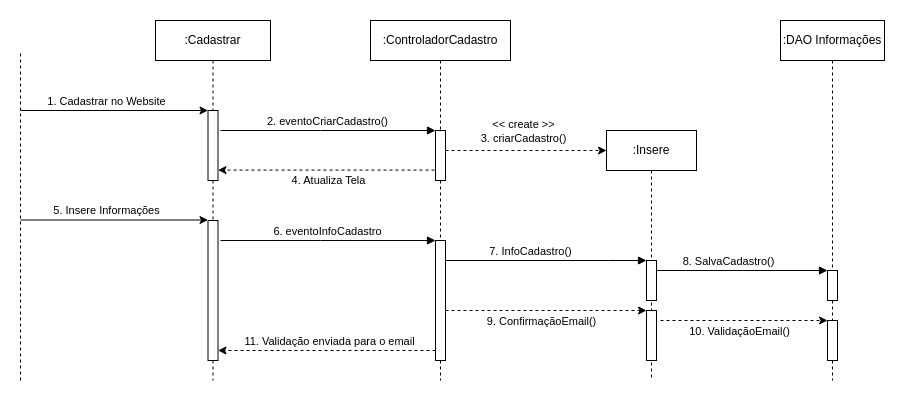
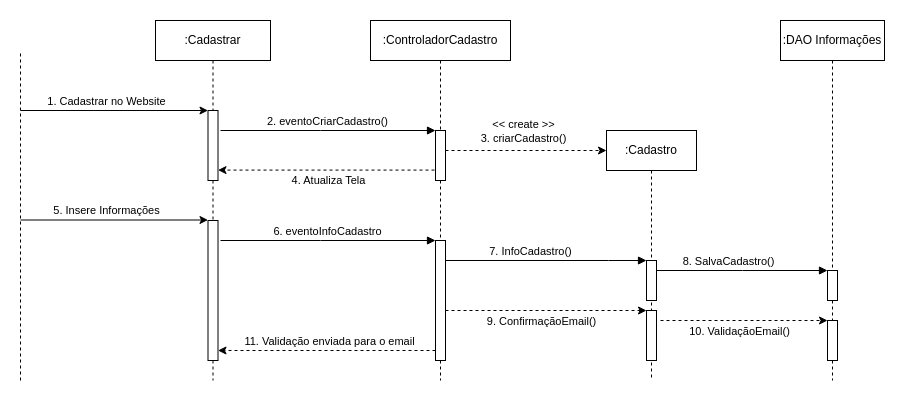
  <mxCell id="0" />
  <mxCell id="1" parent="0" />
  <mxCell id="2" value=":Cadastrar" style="shape=umlLifeline;perimeter=lifelinePerimeter;whiteSpace=wrap;html=1;container=0;dropTarget=0;collapsible=0;recursiveResize=0;outlineConnect=0;portConstraint=eastwest;newEdgeStyle={&quot;edgeStyle&quot;:&quot;elbowEdgeStyle&quot;,&quot;elbow&quot;:&quot;vertical&quot;,&quot;curved&quot;:0,&quot;rounded&quot;:0};" parent="1" vertex="1"><mxGeometry x="155" y="20" width="115" height="360" as="geometry" /></mxCell>
  <mxCell id="3" value="" style="html=1;points=[];perimeter=orthogonalPerimeter;outlineConnect=0;targetShapes=umlLifeline;portConstraint=eastwest;newEdgeStyle={&quot;edgeStyle&quot;:&quot;elbowEdgeStyle&quot;,&quot;elbow&quot;:&quot;vertical&quot;,&quot;curved&quot;:0,&quot;rounded&quot;:0};" parent="2" vertex="1"><mxGeometry x="52.5" y="90" width="10" height="70" as="geometry" /></mxCell>
  <mxCell id="4" value="" style="html=1;points=[];perimeter=orthogonalPerimeter;outlineConnect=0;targetShapes=umlLifeline;portConstraint=eastwest;newEdgeStyle={&quot;edgeStyle&quot;:&quot;elbowEdgeStyle&quot;,&quot;elbow&quot;:&quot;vertical&quot;,&quot;curved&quot;:0,&quot;rounded&quot;:0};" parent="2" vertex="1"><mxGeometry x="52.5" y="200" width="10" height="140" as="geometry" /></mxCell>
  <mxCell id="5" value=":ControladorCadastro" style="shape=umlLifeline;perimeter=lifelinePerimeter;whiteSpace=wrap;html=1;container=0;dropTarget=0;collapsible=0;recursiveResize=0;outlineConnect=0;portConstraint=eastwest;newEdgeStyle={&quot;edgeStyle&quot;:&quot;elbowEdgeStyle&quot;,&quot;elbow&quot;:&quot;vertical&quot;,&quot;curved&quot;:0,&quot;rounded&quot;:0};" parent="1" vertex="1"><mxGeometry x="370" y="20" width="140" height="360" as="geometry" /></mxCell>
  <mxCell id="6" value="" style="html=1;points=[];perimeter=orthogonalPerimeter;outlineConnect=0;targetShapes=umlLifeline;portConstraint=eastwest;newEdgeStyle={&quot;edgeStyle&quot;:&quot;elbowEdgeStyle&quot;,&quot;elbow&quot;:&quot;vertical&quot;,&quot;curved&quot;:0,&quot;rounded&quot;:0};" parent="5" vertex="1"><mxGeometry x="65" y="110" width="10" height="50" as="geometry" /></mxCell>
  <mxCell id="7" value="" style="html=1;points=[];perimeter=orthogonalPerimeter;outlineConnect=0;targetShapes=umlLifeline;portConstraint=eastwest;newEdgeStyle={&quot;edgeStyle&quot;:&quot;elbowEdgeStyle&quot;,&quot;elbow&quot;:&quot;vertical&quot;,&quot;curved&quot;:0,&quot;rounded&quot;:0};" parent="5" vertex="1"><mxGeometry x="65" y="220" width="10" height="120" as="geometry" /></mxCell>
  <mxCell id="8" value="2. eventoCriarCadastro()" style="html=1;verticalAlign=bottom;endArrow=block;edgeStyle=elbowEdgeStyle;elbow=vertical;curved=0;rounded=0;" parent="1" edge="1"><mxGeometry x="-0.009" relative="1" as="geometry"><mxPoint x="220" y="130" as="sourcePoint" /><Array as="points"><mxPoint x="320" y="130" /></Array><mxPoint x="435" y="130" as="targetPoint" /><mxPoint as="offset" /></mxGeometry></mxCell>
  <mxCell id="9" value="" style="endArrow=none;dashed=1;html=1;rounded=0;" parent="1" edge="1"><mxGeometry width="50" height="50" relative="1" as="geometry"><mxPoint x="20" y="380" as="sourcePoint" /><mxPoint x="20" y="50" as="targetPoint" /></mxGeometry></mxCell>
  <mxCell id="10" value="" style="endArrow=classic;html=1;rounded=0;" parent="1" edge="1"><mxGeometry width="50" height="50" relative="1" as="geometry"><mxPoint x="20" y="110" as="sourcePoint" /><mxPoint x="207.5" y="110" as="targetPoint" /></mxGeometry></mxCell>
  <mxCell id="11" value="1. Cadastrar no Website" style="edgeLabel;html=1;align=center;verticalAlign=middle;resizable=0;points=[];" parent="10" vertex="1" connectable="0"><mxGeometry x="-0.093" y="-1" relative="1" as="geometry"><mxPoint y="-11" as="offset" /></mxGeometry></mxCell>
- <mxCell id="12" value=":Insere" style="shape=umlLifeline;perimeter=lifelinePerimeter;whiteSpace=wrap;html=1;container=0;dropTarget=0;collapsible=0;recursiveResize=0;outlineConnect=0;portConstraint=eastwest;newEdgeStyle={&quot;edgeStyle&quot;:&quot;elbowEdgeStyle&quot;,&quot;elbow&quot;:&quot;vertical&quot;,&quot;curved&quot;:0,&quot;rounded&quot;:0};" parent="1" vertex="1"><mxGeometry x="606" y="130" width="90" height="250" as="geometry" /></mxCell>
+ <mxCell id="12" value=":Cadastro" style="shape=umlLifeline;perimeter=lifelinePerimeter;whiteSpace=wrap;html=1;container=0;dropTarget=0;collapsible=0;recursiveResize=0;outlineConnect=0;portConstraint=eastwest;newEdgeStyle={&quot;edgeStyle&quot;:&quot;elbowEdgeStyle&quot;,&quot;elbow&quot;:&quot;vertical&quot;,&quot;curved&quot;:0,&quot;rounded&quot;:0};" parent="1" vertex="1"><mxGeometry x="606" y="130" width="90" height="250" as="geometry" /></mxCell>
  <mxCell id="13" value="" style="html=1;points=[];perimeter=orthogonalPerimeter;outlineConnect=0;targetShapes=umlLifeline;portConstraint=eastwest;newEdgeStyle={&quot;edgeStyle&quot;:&quot;elbowEdgeStyle&quot;,&quot;elbow&quot;:&quot;vertical&quot;,&quot;curved&quot;:0,&quot;rounded&quot;:0};" parent="12" vertex="1"><mxGeometry x="40" y="130" width="10" height="40" as="geometry" /></mxCell>
  <mxCell id="14" value="" style="html=1;points=[];perimeter=orthogonalPerimeter;outlineConnect=0;targetShapes=umlLifeline;portConstraint=eastwest;newEdgeStyle={&quot;edgeStyle&quot;:&quot;elbowEdgeStyle&quot;,&quot;elbow&quot;:&quot;vertical&quot;,&quot;curved&quot;:0,&quot;rounded&quot;:0};" parent="12" vertex="1"><mxGeometry x="40" y="180" width="10" height="50" as="geometry" /></mxCell>
  <mxCell id="15" value="" style="endArrow=classic;html=1;rounded=0;dashed=1;entryX=0.044;entryY=0.067;entryDx=0;entryDy=0;entryPerimeter=0;" parent="1" source="6" edge="1"><mxGeometry width="50" height="50" relative="1" as="geometry"><mxPoint x="460" y="150" as="sourcePoint" /><mxPoint x="606" y="150" as="targetPoint" /></mxGeometry></mxCell>
  <mxCell id="16" value="&lt;div&gt;&amp;lt;&amp;lt; create &amp;gt;&amp;gt;&lt;/div&gt;3. criarCadastro()" style="edgeLabel;html=1;align=center;verticalAlign=middle;resizable=0;points=[];" parent="15" vertex="1" connectable="0"><mxGeometry x="-0.025" y="-3" relative="1" as="geometry"><mxPoint x="-1" y="-23" as="offset" /></mxGeometry></mxCell>
  <mxCell id="17" value="" style="endArrow=classic;html=1;rounded=0;dashed=1;" parent="1" target="3" edge="1"><mxGeometry width="50" height="50" relative="1" as="geometry"><mxPoint x="434" y="169.58" as="sourcePoint" /><mxPoint x="220" y="170" as="targetPoint" /></mxGeometry></mxCell>
  <mxCell id="18" value="4. Atualiza Tela" style="edgeLabel;html=1;align=center;verticalAlign=middle;resizable=0;points=[];" parent="17" vertex="1" connectable="0"><mxGeometry x="-0.025" y="-3" relative="1" as="geometry"><mxPoint x="-1" y="13" as="offset" /></mxGeometry></mxCell>
  <mxCell id="19" value="" style="endArrow=classic;html=1;rounded=0;" parent="1" edge="1"><mxGeometry width="50" height="50" relative="1" as="geometry"><mxPoint x="20" y="219.5" as="sourcePoint" /><mxPoint x="207.5" y="219.5" as="targetPoint" /></mxGeometry></mxCell>
  <mxCell id="20" value="5. Insere Informações" style="edgeLabel;html=1;align=center;verticalAlign=middle;resizable=0;points=[];" parent="19" vertex="1" connectable="0"><mxGeometry x="-0.093" y="-1" relative="1" as="geometry"><mxPoint y="-11" as="offset" /></mxGeometry></mxCell>
  <mxCell id="21" value="6. eventoInfoCadastro" style="html=1;verticalAlign=bottom;endArrow=block;edgeStyle=elbowEdgeStyle;elbow=vertical;curved=0;rounded=0;" parent="1" edge="1"><mxGeometry x="-0.009" relative="1" as="geometry"><mxPoint x="220" y="240" as="sourcePoint" /><Array as="points"><mxPoint x="320" y="240" /></Array><mxPoint x="435" y="240" as="targetPoint" /><mxPoint as="offset" /></mxGeometry></mxCell>
  <mxCell id="22" value="7. InfoCadastro()" style="html=1;verticalAlign=bottom;endArrow=block;edgeStyle=elbowEdgeStyle;elbow=vertical;curved=0;rounded=0;" parent="1" source="7" target="13" edge="1"><mxGeometry x="-0.159" relative="1" as="geometry"><mxPoint x="443" y="260" as="sourcePoint" /><Array as="points"><mxPoint x="608" y="260" /></Array><mxPoint x="620" y="260" as="targetPoint" /><mxPoint as="offset" /></mxGeometry></mxCell>
  <mxCell id="23" value="" style="endArrow=classic;html=1;rounded=0;dashed=1;" parent="1" edge="1"><mxGeometry width="50" height="50" relative="1" as="geometry"><mxPoint x="435" y="350" as="sourcePoint" /><mxPoint x="217.5" y="350" as="targetPoint" /></mxGeometry></mxCell>
  <mxCell id="24" value="11. Validação enviada para o email" style="edgeLabel;html=1;align=center;verticalAlign=middle;resizable=0;points=[];" parent="23" vertex="1" connectable="0"><mxGeometry x="-0.025" y="-3" relative="1" as="geometry"><mxPoint x="-1" y="-7" as="offset" /></mxGeometry></mxCell>
  <mxCell id="25" value="" style="endArrow=classic;html=1;rounded=0;dashed=1;" parent="1" target="14" edge="1"><mxGeometry width="50" height="50" relative="1" as="geometry"><mxPoint x="445" y="310" as="sourcePoint" /><mxPoint x="620" y="310" as="targetPoint" /></mxGeometry></mxCell>
  <mxCell id="26" value="9. ConfirmaçãoEmail()" style="edgeLabel;html=1;align=center;verticalAlign=middle;resizable=0;points=[];" parent="25" vertex="1" connectable="0"><mxGeometry x="-0.025" y="-3" relative="1" as="geometry"><mxPoint x="-3" y="7" as="offset" /></mxGeometry></mxCell>
  <mxCell id="27" value="8. SalvaCadastro()" style="html=1;verticalAlign=bottom;endArrow=block;edgeStyle=elbowEdgeStyle;elbow=horizontal;curved=0;rounded=0;" parent="1" edge="1"><mxGeometry x="-0.159" relative="1" as="geometry"><mxPoint x="656" y="270" as="sourcePoint" /><Array as="points" /><mxPoint x="827" y="270" as="targetPoint" /><mxPoint as="offset" /></mxGeometry></mxCell>
  <mxCell id="28" value=":DAO Informações" style="shape=umlLifeline;perimeter=lifelinePerimeter;whiteSpace=wrap;html=1;container=0;dropTarget=0;collapsible=0;recursiveResize=0;outlineConnect=0;portConstraint=eastwest;newEdgeStyle={&quot;edgeStyle&quot;:&quot;elbowEdgeStyle&quot;,&quot;elbow&quot;:&quot;vertical&quot;,&quot;curved&quot;:0,&quot;rounded&quot;:0};" parent="1" vertex="1"><mxGeometry x="780" y="20" width="104" height="360" as="geometry" /></mxCell>
  <mxCell id="29" value="" style="html=1;points=[];perimeter=orthogonalPerimeter;outlineConnect=0;targetShapes=umlLifeline;portConstraint=eastwest;newEdgeStyle={&quot;edgeStyle&quot;:&quot;elbowEdgeStyle&quot;,&quot;elbow&quot;:&quot;vertical&quot;,&quot;curved&quot;:0,&quot;rounded&quot;:0};" parent="28" vertex="1"><mxGeometry x="47" y="250" width="10" height="30" as="geometry" /></mxCell>
  <mxCell id="30" value="" style="html=1;points=[];perimeter=orthogonalPerimeter;outlineConnect=0;targetShapes=umlLifeline;portConstraint=eastwest;newEdgeStyle={&quot;edgeStyle&quot;:&quot;elbowEdgeStyle&quot;,&quot;elbow&quot;:&quot;vertical&quot;,&quot;curved&quot;:0,&quot;rounded&quot;:0};" parent="28" vertex="1"><mxGeometry x="47" y="300" width="10" height="40" as="geometry" /></mxCell>
  <mxCell id="31" value="" style="endArrow=classic;html=1;rounded=0;dashed=1;" parent="1" target="30" edge="1"><mxGeometry width="50" height="50" relative="1" as="geometry"><mxPoint x="660" y="320" as="sourcePoint" /><mxPoint x="790" y="320" as="targetPoint" /></mxGeometry></mxCell>
  <mxCell id="32" value="10. ValidaçãoEmail()" style="edgeLabel;html=1;align=center;verticalAlign=middle;resizable=0;points=[];" parent="31" vertex="1" connectable="0"><mxGeometry x="-0.025" y="-3" relative="1" as="geometry"><mxPoint x="-3" y="7" as="offset" /></mxGeometry></mxCell>
